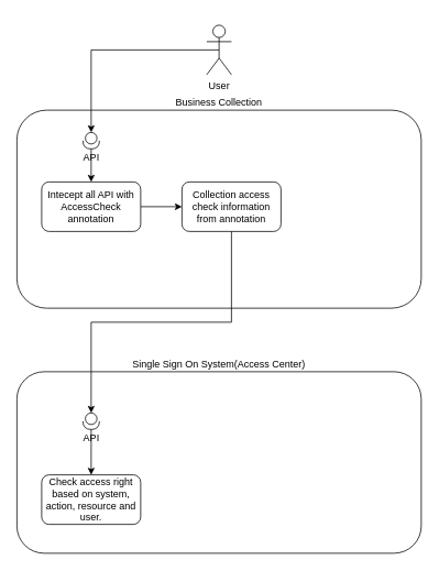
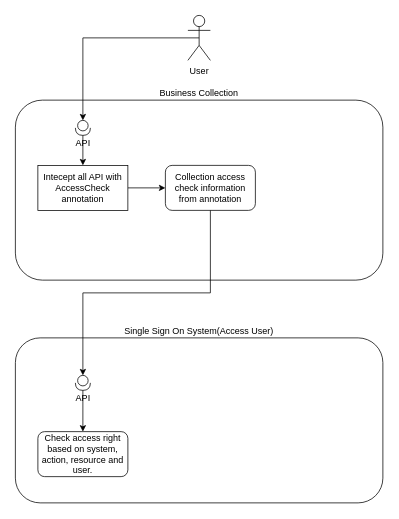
  <mxCell id="0" />
  <mxCell id="1" parent="0" />
  <mxCell id="2" value="Business Collection" style="rounded=1;whiteSpace=wrap;html=1;labelPosition=center;verticalLabelPosition=top;align=center;verticalAlign=bottom;" vertex="1" parent="1"><mxGeometry x="20" y="133" width="490" height="240" as="geometry" /></mxCell>
  <mxCell id="3" style="edgeStyle=orthogonalEdgeStyle;rounded=0;orthogonalLoop=1;jettySize=auto;html=1;exitX=0.5;exitY=0.5;exitDx=0;exitDy=0;exitPerimeter=0;entryX=0;entryY=0.5;entryDx=0;entryDy=0;entryPerimeter=0;" edge="1" parent="1" source="4" target="6"><mxGeometry relative="1" as="geometry" /></mxCell>
- <mxCell id="4" value="User" style="shape=umlActor;verticalLabelPosition=bottom;verticalAlign=top;html=1;outlineConnect=0;" vertex="1" parent="1"><mxGeometry x="250" y="30" width="30" height="60" as="geometry" /></mxCell>
+ <mxCell id="4" value="User" style="shape=umlActor;verticalLabelPosition=bottom;verticalAlign=top;html=1;outlineConnect=0;" vertex="1" parent="1"><mxGeometry x="250" y="20" width="30" height="60" as="geometry" /></mxCell>
  <mxCell id="5" style="edgeStyle=orthogonalEdgeStyle;rounded=0;orthogonalLoop=1;jettySize=auto;html=1;exitX=1;exitY=0.5;exitDx=0;exitDy=0;exitPerimeter=0;" edge="1" parent="1" source="6" target="8"><mxGeometry relative="1" as="geometry" /></mxCell>
  <mxCell id="6" value="API" style="shape=providedRequiredInterface;html=1;verticalLabelPosition=bottom;sketch=0;direction=south;" vertex="1" parent="1"><mxGeometry x="100" y="160" width="20" height="20" as="geometry" /></mxCell>
  <mxCell id="7" style="edgeStyle=orthogonalEdgeStyle;rounded=0;orthogonalLoop=1;jettySize=auto;html=1;exitX=1;exitY=0.5;exitDx=0;exitDy=0;entryX=0;entryY=0.5;entryDx=0;entryDy=0;" edge="1" parent="1" source="8" target="9"><mxGeometry relative="1" as="geometry" /></mxCell>
- <mxCell id="8" value="Intecept all API with AccessCheck annotation" style="rounded=1;whiteSpace=wrap;html=1;" vertex="1" parent="1"><mxGeometry x="50" y="220" width="120" height="60" as="geometry" /></mxCell>
+ <mxCell id="8" value="Intecept all API with AccessCheck annotation" style="whiteSpace=wrap;html=1;rounded=0;" vertex="1" parent="1"><mxGeometry x="50" y="220" width="120" height="60" as="geometry" /></mxCell>
  <mxCell id="9" value="Collection access check information from annotation" style="rounded=1;whiteSpace=wrap;html=1;" vertex="1" parent="1"><mxGeometry x="220" y="220" width="120" height="60" as="geometry" /></mxCell>
- <mxCell id="10" value="Single Sign On System(Access Center)" style="rounded=1;whiteSpace=wrap;html=1;labelPosition=center;verticalLabelPosition=top;align=center;verticalAlign=bottom;" vertex="1" parent="1"><mxGeometry x="20" y="450" width="490" height="220" as="geometry" /></mxCell>
+ <mxCell id="10" value="Single Sign On System(Access User)" style="rounded=1;whiteSpace=wrap;html=1;labelPosition=center;verticalLabelPosition=top;align=center;verticalAlign=bottom;" vertex="1" parent="1"><mxGeometry x="20" y="450" width="490" height="220" as="geometry" /></mxCell>
  <mxCell id="11" style="edgeStyle=orthogonalEdgeStyle;rounded=0;orthogonalLoop=1;jettySize=auto;html=1;entryX=0.5;entryY=0;entryDx=0;entryDy=0;" edge="1" parent="1" source="12" target="14"><mxGeometry relative="1" as="geometry" /></mxCell>
  <mxCell id="12" value="API" style="shape=providedRequiredInterface;html=1;verticalLabelPosition=bottom;sketch=0;direction=south;" vertex="1" parent="1"><mxGeometry x="100" y="500" width="20" height="20" as="geometry" /></mxCell>
  <mxCell id="13" style="edgeStyle=orthogonalEdgeStyle;rounded=0;orthogonalLoop=1;jettySize=auto;html=1;exitX=0.5;exitY=1;exitDx=0;exitDy=0;entryX=0;entryY=0.5;entryDx=0;entryDy=0;entryPerimeter=0;" edge="1" parent="1" source="9" target="12"><mxGeometry relative="1" as="geometry" /></mxCell>
  <mxCell id="14" value="Check access right based on system, action, resource and user." style="rounded=1;whiteSpace=wrap;html=1;" vertex="1" parent="1"><mxGeometry x="50" y="575" width="120" height="60" as="geometry" /></mxCell>
